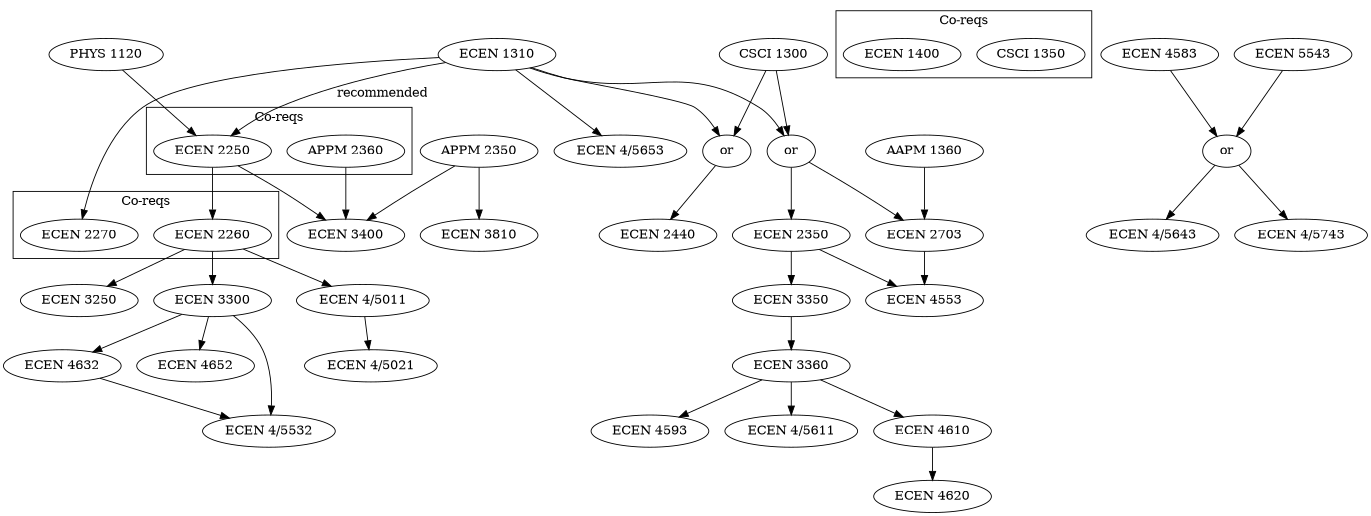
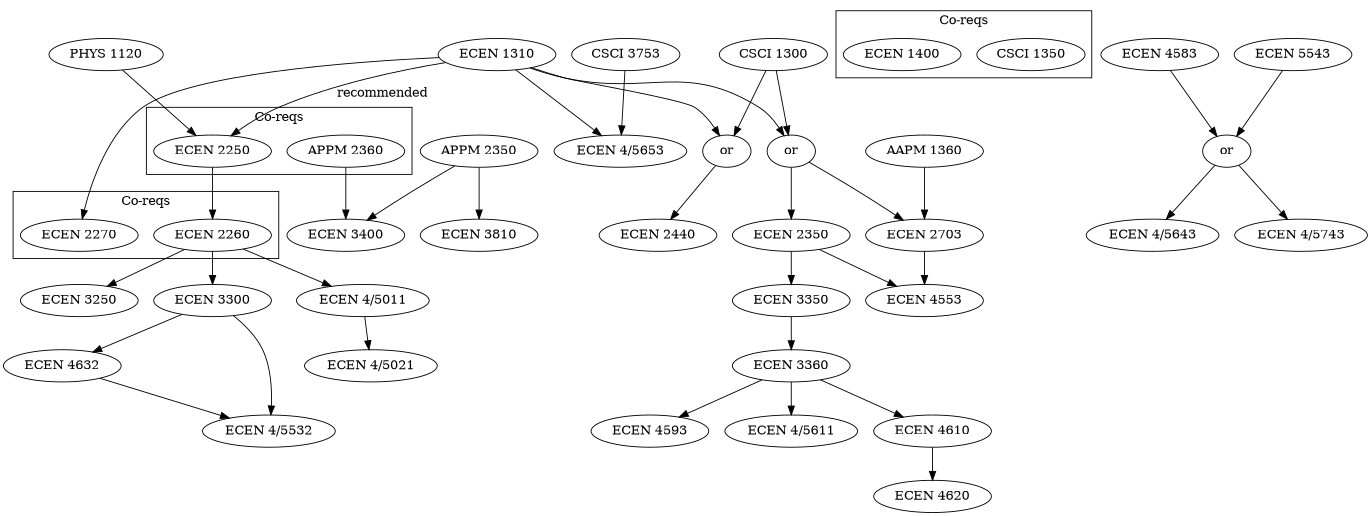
  digraph {
    fontname="DejaVu Serif"
    node [fontname="DejaVu Serif"]
    edge [fontname="DejaVu Serif"]
    "APPM 2360"
    "ECEN 2250"
    n3 [label="CSCI 1350"]
    "ECEN 1400"
    "ECEN 2260"
    "ECEN 2270"
    "ECEN 3400"
    "ECEN 3250"
    "ECEN 3300"
    "ECEN 4/5011"
    "PHYS 1120"
    "ECEN 1310"
    n13 [label=or]
    n14 [label=or]
    "ECEN 4/5653"
    "ECEN 2350"
    "ECEN 2703"
    "ECEN 2440"
    "ECEN 4/5532"
    "ECEN 4632"
-   "ECEN 4652"
    "ECEN 4/5021"
    "ECEN 3350"
    "ECEN 4553"
    "CSCI 1300"
    "ECEN 3360"
    "AAPM 1360"
    "ECEN 4610"
    "ECEN 4593"
    n30 [label="ECEN 4/5611"]
    "ECEN 4620"
    "APPM 2350"
    "ECEN 3810"
    n34 [label=or]
    "ECEN 4/5643"
    "ECEN 4/5743"
    "ECEN 4583"
    "ECEN 5543"
+   "CSCI 3753"
    subgraph cluster_1 {
      label="Co-reqs"
      "APPM 2360"
      "ECEN 2250"
    }
    subgraph cluster_2 {
      label="Co-reqs"
      n3
      "ECEN 1400"
    }
    subgraph cluster_3 {
      label="Co-reqs"
      "ECEN 2260"
      "ECEN 2270"
    }
    "APPM 2360" -> "ECEN 3400"
    "ECEN 2250" -> "ECEN 2260"
-   "ECEN 2250" -> "ECEN 3400"
    "ECEN 2260" -> "ECEN 3250"
    "ECEN 2260" -> "ECEN 3300"
    "ECEN 2260" -> "ECEN 4/5011"
    "ECEN 3300" -> "ECEN 4/5532"
    "ECEN 3300" -> "ECEN 4632"
-   "ECEN 3300" -> "ECEN 4652"
    "ECEN 4/5011" -> "ECEN 4/5021"
    "PHYS 1120" -> "ECEN 2250"
    "ECEN 1310" -> "ECEN 2250" [label=recommended]
    "ECEN 1310" -> "ECEN 2270"
    "ECEN 1310" -> n13
    "ECEN 1310" -> n14
    "ECEN 1310" -> "ECEN 4/5653"
    n13 -> "ECEN 2350"
    n13 -> "ECEN 2703"
    n14 -> "ECEN 2440"
    "ECEN 2350" -> "ECEN 3350"
    "ECEN 2350" -> "ECEN 4553"
    "ECEN 2703" -> "ECEN 4553"
    "ECEN 4632" -> "ECEN 4/5532"
    "ECEN 3350" -> "ECEN 3360"
    "CSCI 1300" -> n13
    "CSCI 1300" -> n14
    "ECEN 3360" -> "ECEN 4610"
    "ECEN 3360" -> "ECEN 4593"
    "ECEN 3360" -> n30
    "AAPM 1360" -> "ECEN 2703"
    "ECEN 4610" -> "ECEN 4620"
    "APPM 2350" -> "ECEN 3400"
    "APPM 2350" -> "ECEN 3810"
    n34 -> "ECEN 4/5643"
    n34 -> "ECEN 4/5743"
    "ECEN 4583" -> n34
    "ECEN 5543" -> n34
+   "CSCI 3753" -> "ECEN 4/5653"
  }
